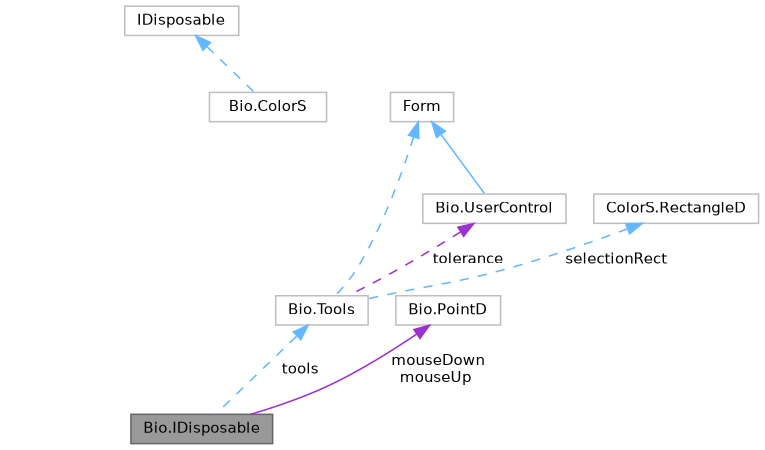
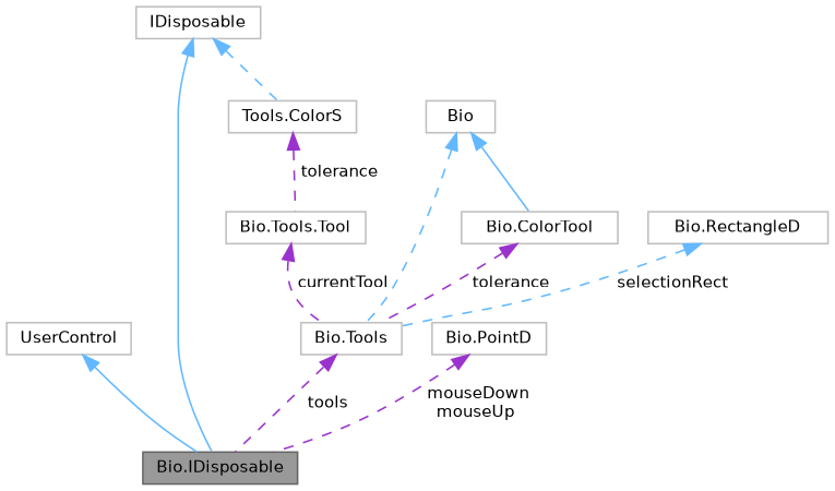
  digraph {
    node [color=grey75 fillcolor=white fontname=Helvetica fontsize=10 shape=box style=filled]
    edge [color=steelblue1 dir=back fontname=Helvetica fontsize=10 labelfontname=Helvetica labelfontsize=10 style=dashed]
    n1 [color=gray40 fillcolor=grey60 fontcolor=black height=0.2 label="Bio.IDisposable" width=0.4]
+   n2 [height=0.2 label=UserControl width=0.4]
    n3 [height=0.2 label=IDisposable width=0.4]
-   n4 [height=0.2 label="Bio.ColorS" width=0.4]
+   n4 [height=0.2 label="Tools.ColorS" width=0.4]
+   n5 [height=0.2 label="Bio.Tools.Tool" width=0.4]
    n6 [height=0.2 label="Bio.PointD" width=0.4]
    n7 [height=0.2 label="Bio.Tools" width=0.4]
-   n8 [height=0.2 label=Form width=0.4]
-   n9 [height=0.2 label="Bio.UserControl" width=0.4]
-   n10 [height=0.2 label="ColorS.RectangleD" width=0.4]
+   n8 [height=0.2 label=Bio width=0.4]
+   n9 [height=0.2 label="Bio.ColorTool" width=0.4]
+   n10 [height=0.2 label="Bio.RectangleD" width=0.4]
+   n2 -> n1 [style=solid]
+   n3 -> n1 [style=solid]
    n3 -> n4
-   n6 -> n1 [color=darkorchid3 label=" mouseDown\nmouseUp" style=solid]
-   n7 -> n1 [label=" tools"]
+   n4 -> n5 [color=darkorchid3 label=" tolerance"]
+   n5 -> n7 [color=darkorchid3 label=" currentTool"]
+   n6 -> n1 [color=darkorchid3 label=" mouseDown\nmouseUp"]
+   n7 -> n1 [color=darkorchid3 label=" tools"]
    n8 -> n7
    n8 -> n9 [style=solid]
    n9 -> n7 [color=darkorchid3 label=" tolerance"]
    n10 -> n7 [label=" selectionRect"]
  }
